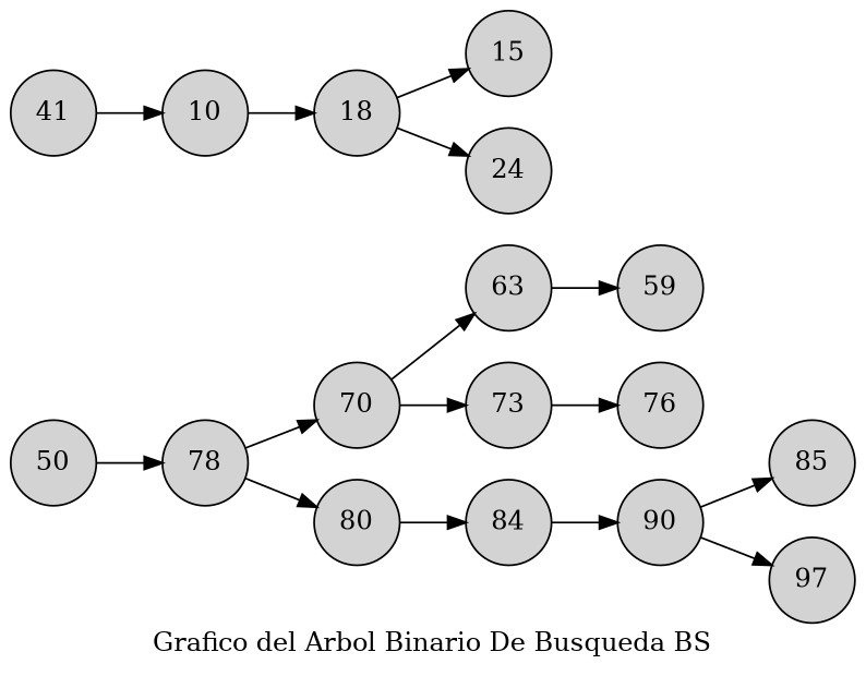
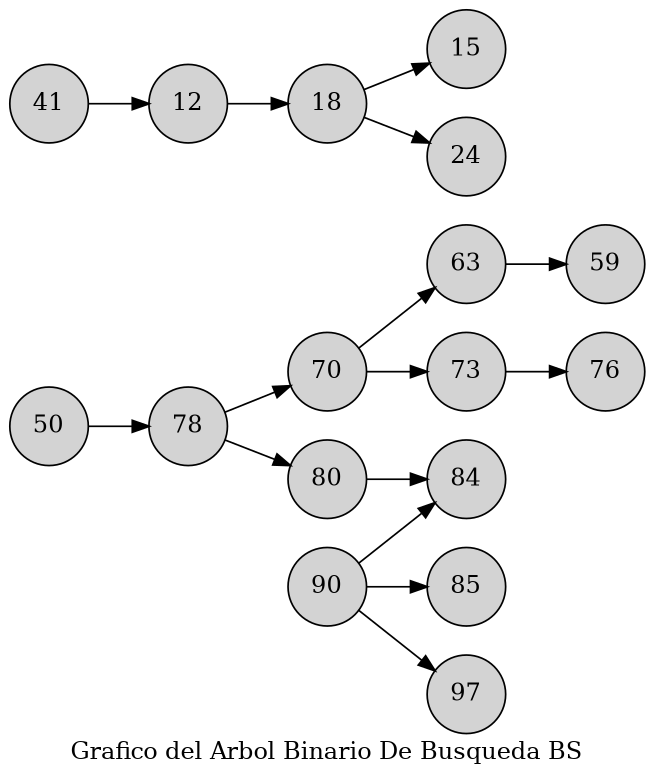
  digraph {
    label=" Grafico del Arbol Binario De Busqueda BS "
    rankdir=LR
    node [shape=circle style=filled]
    50
    78
    41
-   10
+   10 [label=12]
    70
    80
    18
    15
    24
    63
    73
    84
    59
    76
    90
    n16 [label=85]
    97
    50 -> 78
    78 -> 70
    78 -> 80
    41 -> 10
    10 -> 18
    70 -> 63
    70 -> 73
    80 -> 84
    18 -> 15
    18 -> 24
    63 -> 59
    73 -> 76
-   84 -> 90
+   90 -> 84
    90 -> n16
    90 -> 97
  }
